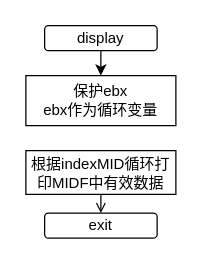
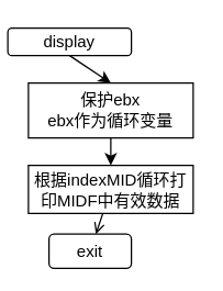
  <mxCell id="0" />
  <mxCell id="1" parent="0" />
  <mxCell id="2" style="edgeStyle=none;html=1;exitX=0.5;exitY=1;exitDx=0;exitDy=0;entryX=0.5;entryY=0;entryDx=0;entryDy=0;" edge="1" parent="1" source="3"><mxGeometry relative="1" as="geometry"><mxPoint x="80" y="60" as="targetPoint" /></mxGeometry></mxCell>
- <mxCell id="3" value="display" style="rounded=1;whiteSpace=wrap;html=1;" vertex="1" parent="1"><mxGeometry x="35" y="20" width="90" height="20" as="geometry" /></mxCell>
+ <mxCell id="3" value="display" style="rounded=1;whiteSpace=wrap;html=1;" vertex="1" parent="1"><mxGeometry x="5" y="20" width="90" height="20" as="geometry" /></mxCell>
+ <mxCell id="4" style="edgeStyle=none;html=1;entryX=0.5;entryY=0;entryDx=0;entryDy=0;" edge="1" parent="1" source="5" target="7"><mxGeometry relative="1" as="geometry" /></mxCell>
  <mxCell id="5" value="保护ebx&lt;br&gt;ebx作为循环变量" style="rounded=0;whiteSpace=wrap;html=1;" vertex="1" parent="1"><mxGeometry x="20" y="60" width="120" height="40" as="geometry" /></mxCell>
  <mxCell id="6" style="edgeStyle=none;html=1;endArrow=open;" edge="1" parent="1" source="7" target="8"><mxGeometry relative="1" as="geometry" /></mxCell>
  <mxCell id="7" value="&lt;div&gt;根据indexMID循环打印MIDF中有效数据&lt;/div&gt;" style="rounded=0;whiteSpace=wrap;html=1;align=center;" vertex="1" parent="1"><mxGeometry x="20" y="120" width="120" height="35" as="geometry" /></mxCell>
- <mxCell id="8" value="exit" style="rounded=1;whiteSpace=wrap;html=1;" vertex="1" parent="1"><mxGeometry x="35" y="170" width="90" height="20" as="geometry" /></mxCell>
+ <mxCell id="8" value="exit" style="rounded=1;whiteSpace=wrap;html=1;" vertex="1" parent="1"><mxGeometry x="35" y="170" width="60" height="25" as="geometry" /></mxCell>
